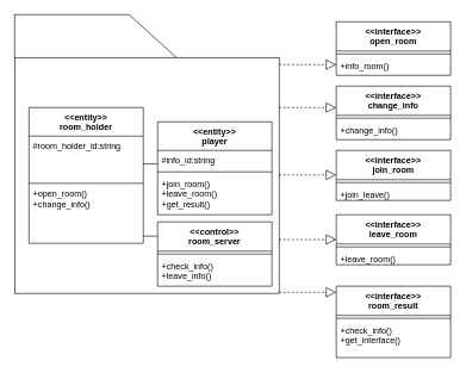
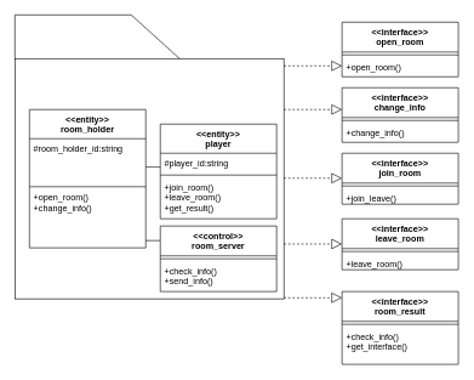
  <mxCell id="0" />
  <mxCell id="1" parent="0" />
  <mxCell id="2" value="" style="html=1;" vertex="1" parent="1"><mxGeometry x="20" y="80" width="370" height="330" as="geometry" /></mxCell>
  <mxCell id="3" value="" style="endArrow=none;html=1;rounded=0;" edge="1" parent="1"><mxGeometry width="50" height="50" relative="1" as="geometry"><mxPoint x="20" y="80" as="sourcePoint" /><mxPoint x="20" y="20" as="targetPoint" /></mxGeometry></mxCell>
  <mxCell id="4" value="" style="endArrow=none;html=1;rounded=0;" edge="1" parent="1"><mxGeometry width="50" height="50" relative="1" as="geometry"><mxPoint x="20" y="20" as="sourcePoint" /><mxPoint x="180" y="20" as="targetPoint" /></mxGeometry></mxCell>
  <mxCell id="5" value="" style="endArrow=none;html=1;rounded=0;entryX=0.612;entryY=0;entryDx=0;entryDy=0;entryPerimeter=0;" edge="1" parent="1" target="2"><mxGeometry width="50" height="50" relative="1" as="geometry"><mxPoint x="180" y="20" as="sourcePoint" /><mxPoint x="260" y="60" as="targetPoint" /></mxGeometry></mxCell>
  <mxCell id="6" value="&lt;&lt;entity&gt;&gt;&#10;room_holder&#10;" style="swimlane;fontStyle=1;align=center;verticalAlign=top;childLayout=stackLayout;horizontal=1;startSize=40;horizontalStack=0;resizeParent=1;resizeParentMax=0;resizeLast=0;collapsible=1;marginBottom=0;" vertex="1" parent="1"><mxGeometry x="40" y="150" width="160" height="190" as="geometry" /></mxCell>
  <mxCell id="7" value="#room_holder_id:string" style="text;strokeColor=none;fillColor=none;align=left;verticalAlign=top;spacingLeft=4;spacingRight=4;overflow=hidden;rotatable=0;points=[[0,0.5],[1,0.5]];portConstraint=eastwest;" vertex="1" parent="6"><mxGeometry y="40" width="160" height="64" as="geometry" /></mxCell>
  <mxCell id="8" value="" style="line;strokeWidth=1;fillColor=none;align=left;verticalAlign=middle;spacingTop=-1;spacingLeft=3;spacingRight=3;rotatable=0;labelPosition=right;points=[];portConstraint=eastwest;" vertex="1" parent="6"><mxGeometry y="104" width="160" height="4" as="geometry" /></mxCell>
  <mxCell id="9" value="+open_room()&#10;+change_info()&#10;" style="text;strokeColor=none;fillColor=none;align=left;verticalAlign=top;spacingLeft=4;spacingRight=4;overflow=hidden;rotatable=0;points=[[0,0.5],[1,0.5]];portConstraint=eastwest;" vertex="1" parent="6"><mxGeometry y="108" width="160" height="82" as="geometry" /></mxCell>
  <mxCell id="10" value="" style="endArrow=none;html=1;rounded=0;" edge="1" parent="6"><mxGeometry width="50" height="50" relative="1" as="geometry"><mxPoint x="160" y="180" as="sourcePoint" /><mxPoint x="180" y="180" as="targetPoint" /></mxGeometry></mxCell>
  <mxCell id="11" value="&lt;&lt;entity&gt;&gt;&#10;player&#10;" style="swimlane;fontStyle=1;align=center;verticalAlign=top;childLayout=stackLayout;horizontal=1;startSize=40;horizontalStack=0;resizeParent=1;resizeParentMax=0;resizeLast=0;collapsible=1;marginBottom=0;" vertex="1" parent="1"><mxGeometry x="220" y="170" width="160" height="130" as="geometry" /></mxCell>
- <mxCell id="12" value="#info_id:string" style="text;strokeColor=none;fillColor=none;align=left;verticalAlign=top;spacingLeft=4;spacingRight=4;overflow=hidden;rotatable=0;points=[[0,0.5],[1,0.5]];portConstraint=eastwest;" vertex="1" parent="11"><mxGeometry y="40" width="160" height="26" as="geometry" /></mxCell>
+ <mxCell id="12" value="#player_id:string" style="text;strokeColor=none;fillColor=none;align=left;verticalAlign=top;spacingLeft=4;spacingRight=4;overflow=hidden;rotatable=0;points=[[0,0.5],[1,0.5]];portConstraint=eastwest;" vertex="1" parent="11"><mxGeometry y="40" width="160" height="26" as="geometry" /></mxCell>
  <mxCell id="13" value="" style="line;strokeWidth=1;fillColor=none;align=left;verticalAlign=middle;spacingTop=-1;spacingLeft=3;spacingRight=3;rotatable=0;labelPosition=right;points=[];portConstraint=eastwest;" vertex="1" parent="11"><mxGeometry y="66" width="160" height="8" as="geometry" /></mxCell>
  <mxCell id="14" value="+join_room()&#10;+leave_room()&#10;+get_result()&#10;" style="text;strokeColor=none;fillColor=none;align=left;verticalAlign=top;spacingLeft=4;spacingRight=4;overflow=hidden;rotatable=0;points=[[0,0.5],[1,0.5]];portConstraint=eastwest;" vertex="1" parent="11"><mxGeometry y="74" width="160" height="56" as="geometry" /></mxCell>
  <mxCell id="15" value="" style="endArrow=none;html=1;rounded=0;" edge="1" parent="1"><mxGeometry width="50" height="50" relative="1" as="geometry"><mxPoint x="200" y="229" as="sourcePoint" /><mxPoint x="220" y="229" as="targetPoint" /></mxGeometry></mxCell>
  <mxCell id="16" value="&lt;&lt;interface&gt;&gt;&#10;open_room&#10;&#10;" style="swimlane;fontStyle=1;align=center;verticalAlign=top;childLayout=stackLayout;horizontal=1;startSize=41;horizontalStack=0;resizeParent=1;resizeParentMax=0;resizeLast=0;collapsible=1;marginBottom=0;" vertex="1" parent="1"><mxGeometry x="470" y="30" width="160" height="75" as="geometry" /></mxCell>
  <mxCell id="17" value="" style="line;strokeWidth=1;fillColor=none;align=left;verticalAlign=middle;spacingTop=-1;spacingLeft=3;spacingRight=3;rotatable=0;labelPosition=right;points=[];portConstraint=eastwest;" vertex="1" parent="16"><mxGeometry y="41" width="160" height="8" as="geometry" /></mxCell>
- <mxCell id="18" value="+info_room()" style="text;strokeColor=none;fillColor=none;align=left;verticalAlign=top;spacingLeft=4;spacingRight=4;overflow=hidden;rotatable=0;points=[[0,0.5],[1,0.5]];portConstraint=eastwest;" vertex="1" parent="16"><mxGeometry y="49" width="160" height="26" as="geometry" /></mxCell>
+ <mxCell id="18" value="+open_room()" style="text;strokeColor=none;fillColor=none;align=left;verticalAlign=top;spacingLeft=4;spacingRight=4;overflow=hidden;rotatable=0;points=[[0,0.5],[1,0.5]];portConstraint=eastwest;" vertex="1" parent="16"><mxGeometry y="49" width="160" height="26" as="geometry" /></mxCell>
  <mxCell id="19" value="&lt;&lt;interface&gt;&gt;&#10;change_info&#10;&#10;" style="swimlane;fontStyle=1;align=center;verticalAlign=top;childLayout=stackLayout;horizontal=1;startSize=41;horizontalStack=0;resizeParent=1;resizeParentMax=0;resizeLast=0;collapsible=1;marginBottom=0;" vertex="1" parent="1"><mxGeometry x="470" y="120" width="160" height="75" as="geometry" /></mxCell>
  <mxCell id="20" value="" style="line;strokeWidth=1;fillColor=none;align=left;verticalAlign=middle;spacingTop=-1;spacingLeft=3;spacingRight=3;rotatable=0;labelPosition=right;points=[];portConstraint=eastwest;" vertex="1" parent="19"><mxGeometry y="41" width="160" height="8" as="geometry" /></mxCell>
  <mxCell id="21" value="+change_info()" style="text;strokeColor=none;fillColor=none;align=left;verticalAlign=top;spacingLeft=4;spacingRight=4;overflow=hidden;rotatable=0;points=[[0,0.5],[1,0.5]];portConstraint=eastwest;" vertex="1" parent="19"><mxGeometry y="49" width="160" height="26" as="geometry" /></mxCell>
  <mxCell id="22" value="&lt;&lt;interface&gt;&gt;&#10;join_room&#10;&#10;" style="swimlane;fontStyle=1;align=center;verticalAlign=top;childLayout=stackLayout;horizontal=1;startSize=41;horizontalStack=0;resizeParent=1;resizeParentMax=0;resizeLast=0;collapsible=1;marginBottom=0;" vertex="1" parent="1"><mxGeometry x="470" y="210" width="160" height="70" as="geometry" /></mxCell>
  <mxCell id="23" value="" style="line;strokeWidth=1;fillColor=none;align=left;verticalAlign=middle;spacingTop=-1;spacingLeft=3;spacingRight=3;rotatable=0;labelPosition=right;points=[];portConstraint=eastwest;" vertex="1" parent="22"><mxGeometry y="41" width="160" height="8" as="geometry" /></mxCell>
  <mxCell id="24" value="+join_leave()&#10;" style="text;strokeColor=none;fillColor=none;align=left;verticalAlign=top;spacingLeft=4;spacingRight=4;overflow=hidden;rotatable=0;points=[[0,0.5],[1,0.5]];portConstraint=eastwest;" vertex="1" parent="22"><mxGeometry y="49" width="160" height="21" as="geometry" /></mxCell>
  <mxCell id="25" value="" style="endArrow=block;endFill=0;endSize=12;html=1;rounded=0;dashed=1;" edge="1" parent="1"><mxGeometry width="160" relative="1" as="geometry"><mxPoint x="390" y="90" as="sourcePoint" /><mxPoint x="470" y="90" as="targetPoint" /></mxGeometry></mxCell>
  <mxCell id="26" value="" style="endArrow=block;endFill=0;endSize=12;html=1;rounded=0;dashed=1;" edge="1" parent="1"><mxGeometry width="160" relative="1" as="geometry"><mxPoint x="390" y="150" as="sourcePoint" /><mxPoint x="470" y="150" as="targetPoint" /></mxGeometry></mxCell>
  <mxCell id="27" value="" style="endArrow=block;endFill=0;endSize=12;html=1;rounded=0;dashed=1;" edge="1" parent="1"><mxGeometry width="160" relative="1" as="geometry"><mxPoint x="390" y="244.29" as="sourcePoint" /><mxPoint x="470" y="244.29" as="targetPoint" /></mxGeometry></mxCell>
  <mxCell id="28" value="" style="endArrow=block;endFill=0;endSize=12;html=1;rounded=0;dashed=1;" edge="1" parent="1"><mxGeometry width="160" relative="1" as="geometry"><mxPoint x="390" y="408.57" as="sourcePoint" /><mxPoint x="470" y="408.57" as="targetPoint" /></mxGeometry></mxCell>
  <mxCell id="29" value="&lt;&lt;control&gt;&gt;&#10;room_server&#10;&#10;" style="swimlane;fontStyle=1;align=center;verticalAlign=top;childLayout=stackLayout;horizontal=1;startSize=41;horizontalStack=0;resizeParent=1;resizeParentMax=0;resizeLast=0;collapsible=1;marginBottom=0;" vertex="1" parent="1"><mxGeometry x="220" y="310" width="160" height="90" as="geometry" /></mxCell>
  <mxCell id="30" value="" style="line;strokeWidth=1;fillColor=none;align=left;verticalAlign=middle;spacingTop=-1;spacingLeft=3;spacingRight=3;rotatable=0;labelPosition=right;points=[];portConstraint=eastwest;" vertex="1" parent="29"><mxGeometry y="41" width="160" height="8" as="geometry" /></mxCell>
- <mxCell id="31" value="+check_info()&#10;+leave_info()&#10;" style="text;strokeColor=none;fillColor=none;align=left;verticalAlign=top;spacingLeft=4;spacingRight=4;overflow=hidden;rotatable=0;points=[[0,0.5],[1,0.5]];portConstraint=eastwest;" vertex="1" parent="29"><mxGeometry y="49" width="160" height="41" as="geometry" /></mxCell>
+ <mxCell id="31" value="+check_info()&#10;+send_info()&#10;" style="text;strokeColor=none;fillColor=none;align=left;verticalAlign=top;spacingLeft=4;spacingRight=4;overflow=hidden;rotatable=0;points=[[0,0.5],[1,0.5]];portConstraint=eastwest;" vertex="1" parent="29"><mxGeometry y="49" width="160" height="41" as="geometry" /></mxCell>
  <mxCell id="32" value="&lt;&lt;interface&gt;&gt;&#10;room_result&#10;" style="swimlane;fontStyle=1;align=center;verticalAlign=top;childLayout=stackLayout;horizontal=1;startSize=41;horizontalStack=0;resizeParent=1;resizeParentMax=0;resizeLast=0;collapsible=1;marginBottom=0;" vertex="1" parent="1"><mxGeometry x="470" y="400" width="160" height="100" as="geometry" /></mxCell>
  <mxCell id="33" value="" style="line;strokeWidth=1;fillColor=none;align=left;verticalAlign=middle;spacingTop=-1;spacingLeft=3;spacingRight=3;rotatable=0;labelPosition=right;points=[];portConstraint=eastwest;" vertex="1" parent="32"><mxGeometry y="41" width="160" height="8" as="geometry" /></mxCell>
  <mxCell id="34" value="+check_info()&#10;+get_interface()&#10;" style="text;strokeColor=none;fillColor=none;align=left;verticalAlign=top;spacingLeft=4;spacingRight=4;overflow=hidden;rotatable=0;points=[[0,0.5],[1,0.5]];portConstraint=eastwest;" vertex="1" parent="32"><mxGeometry y="49" width="160" height="51" as="geometry" /></mxCell>
  <mxCell id="35" value="&lt;&lt;interface&gt;&gt;&#10;leave_room&#10;&#10;" style="swimlane;fontStyle=1;align=center;verticalAlign=top;childLayout=stackLayout;horizontal=1;startSize=41;horizontalStack=0;resizeParent=1;resizeParentMax=0;resizeLast=0;collapsible=1;marginBottom=0;" vertex="1" parent="1"><mxGeometry x="470" y="300" width="160" height="70" as="geometry" /></mxCell>
  <mxCell id="36" value="" style="line;strokeWidth=1;fillColor=none;align=left;verticalAlign=middle;spacingTop=-1;spacingLeft=3;spacingRight=3;rotatable=0;labelPosition=right;points=[];portConstraint=eastwest;" vertex="1" parent="35"><mxGeometry y="41" width="160" height="8" as="geometry" /></mxCell>
  <mxCell id="37" value="+leave_room()&#10;" style="text;strokeColor=none;fillColor=none;align=left;verticalAlign=top;spacingLeft=4;spacingRight=4;overflow=hidden;rotatable=0;points=[[0,0.5],[1,0.5]];portConstraint=eastwest;" vertex="1" parent="35"><mxGeometry y="49" width="160" height="21" as="geometry" /></mxCell>
  <mxCell id="38" value="" style="endArrow=block;endFill=0;endSize=12;html=1;rounded=0;dashed=1;" edge="1" parent="1"><mxGeometry width="160" relative="1" as="geometry"><mxPoint x="390" y="334.71" as="sourcePoint" /><mxPoint x="470" y="334.71" as="targetPoint" /></mxGeometry></mxCell>
